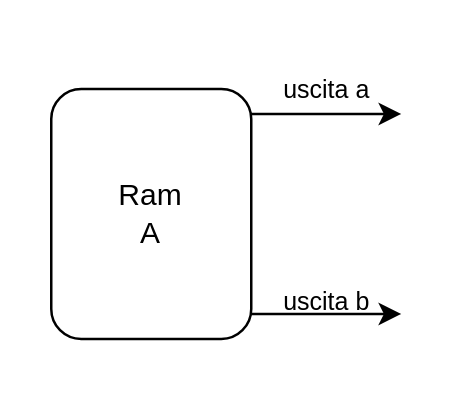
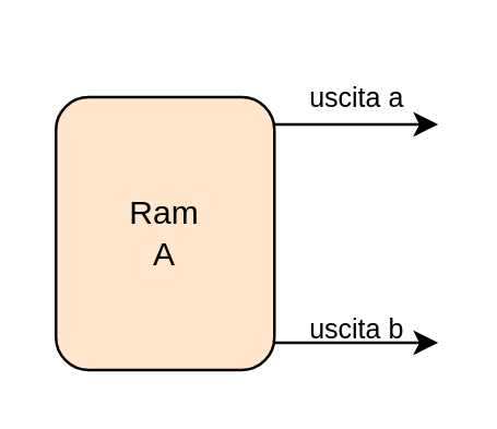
  <mxCell id="0" />
  <mxCell id="1" parent="0" />
- <mxCell id="2" value="Ram&lt;br&gt;A" style="rounded=1;whiteSpace=wrap;html=1;" vertex="1" parent="1"><mxGeometry x="20" y="35" width="80" height="100" as="geometry" /></mxCell>
+ <mxCell id="2" value="Ram&lt;br&gt;A" style="rounded=1;whiteSpace=wrap;html=1;fillColor=#ffe6cc;" vertex="1" parent="1"><mxGeometry x="20" y="35" width="80" height="100" as="geometry" /></mxCell>
  <mxCell id="3" value="" style="endArrow=classic;html=1;" edge="1" parent="1"><mxGeometry width="50" height="50" relative="1" as="geometry"><mxPoint x="100" y="125" as="sourcePoint" /><mxPoint x="160" y="125" as="targetPoint" /></mxGeometry></mxCell>
  <mxCell id="4" value="" style="endArrow=classic;html=1;" edge="1" parent="1"><mxGeometry width="50" height="50" relative="1" as="geometry"><mxPoint x="100" y="45" as="sourcePoint" /><mxPoint x="160" y="45" as="targetPoint" /></mxGeometry></mxCell>
  <mxCell id="5" value="&lt;font style=&quot;font-size: 10px;&quot;&gt;uscita a&lt;/font&gt;" style="text;html=1;align=center;verticalAlign=middle;resizable=0;points=[];autosize=1;strokeColor=none;fillColor=none;" vertex="1" parent="1"><mxGeometry x="100" y="20" width="60" height="30" as="geometry" /></mxCell>
  <mxCell id="6" value="uscita b" style="text;html=1;align=center;verticalAlign=middle;resizable=0;points=[];autosize=1;strokeColor=none;fillColor=none;fontSize=10;" vertex="1" parent="1"><mxGeometry x="100" y="105" width="60" height="30" as="geometry" /></mxCell>
